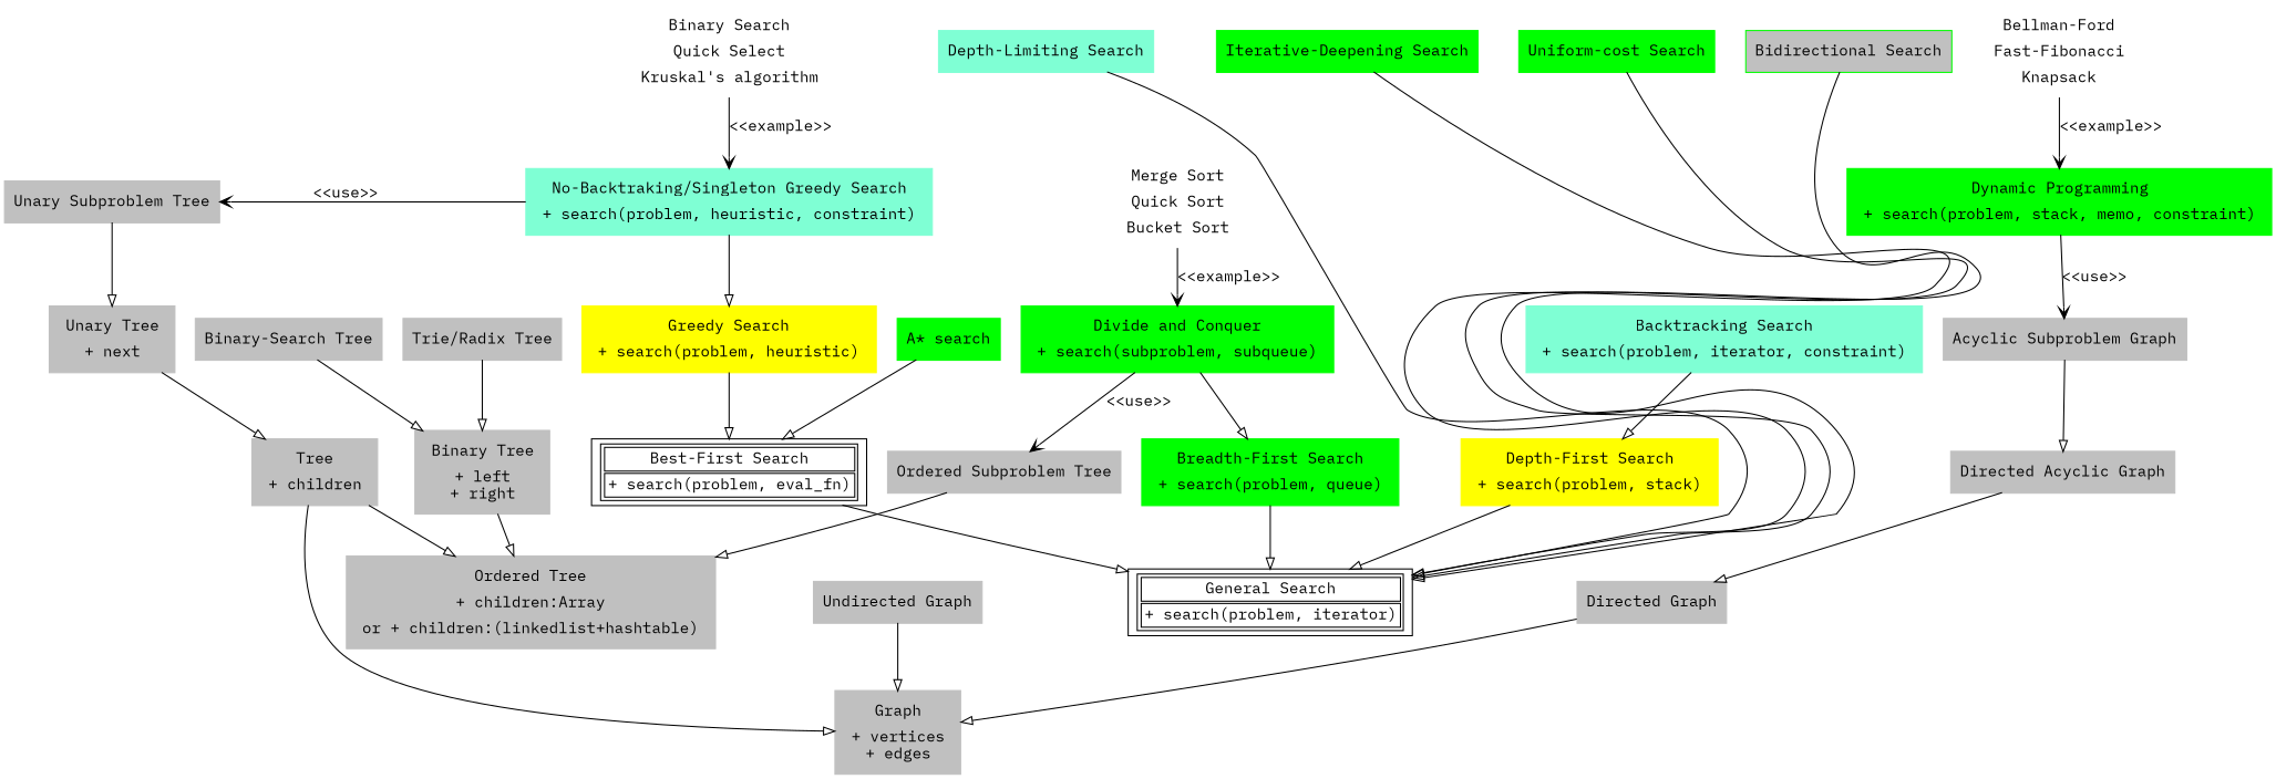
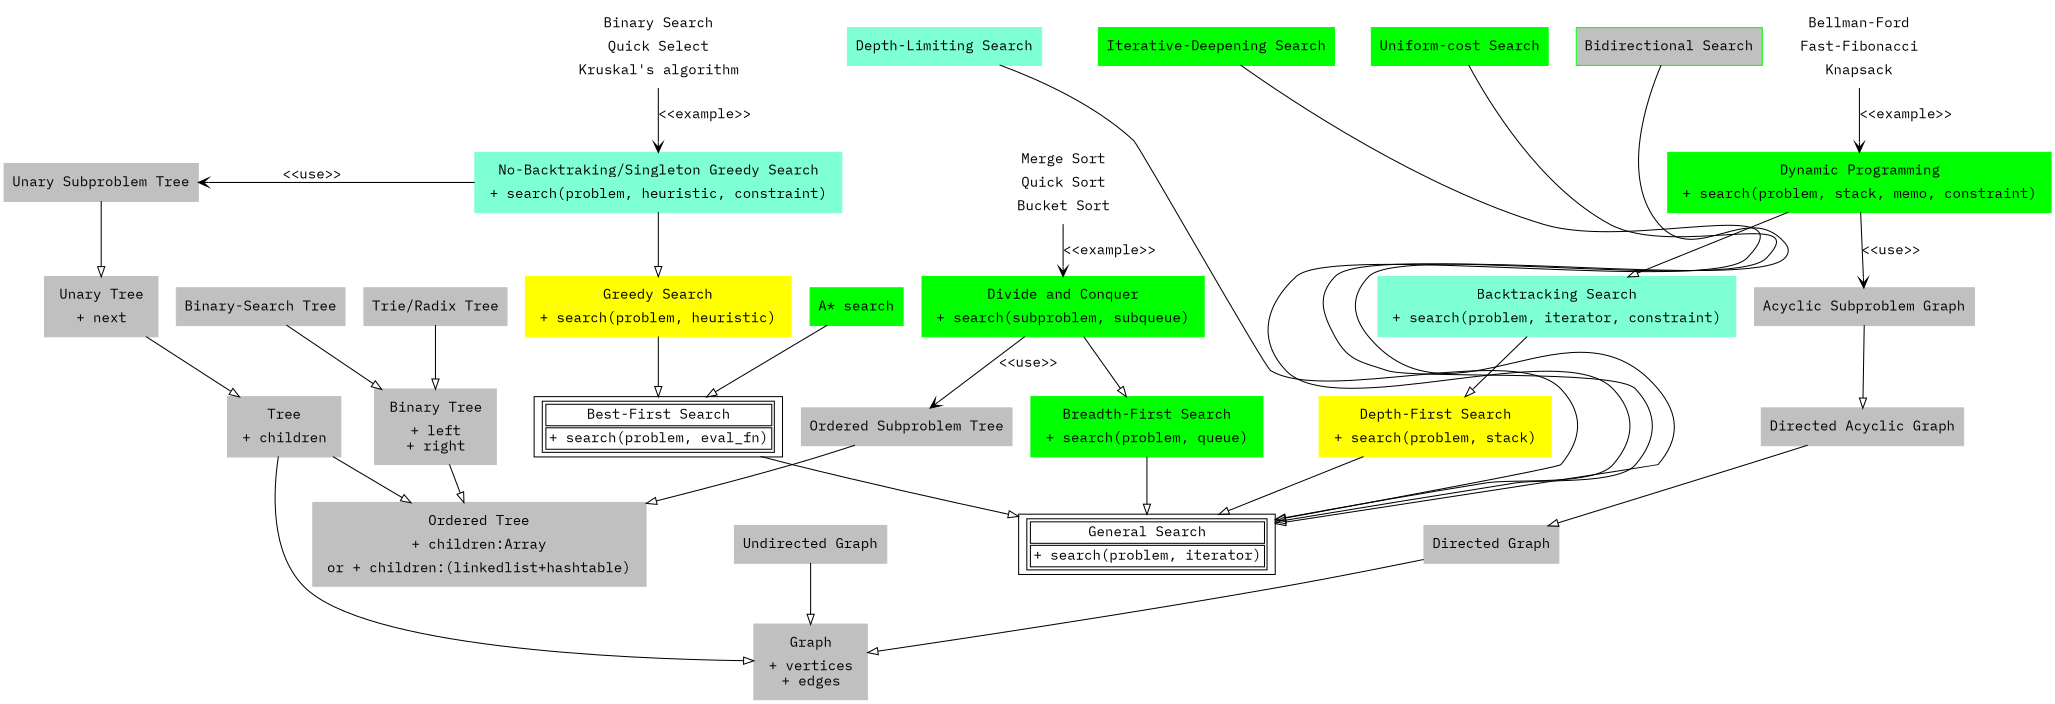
  digraph {
    fontname="IBM Plex Mono"
    fontsize=8
    node [color=grey fontname="IBM Plex Mono" shape=record style=filled]
    edge [arrowhead=empty fontname="IBM Plex Mono"]
    n1 [label=<<table><tr><td>Graph</td></tr><tr><td>+ vertices<br/>+ edges</td></tr></table>>]
    n2 [label=<<table><tr><td>Tree</td></tr><tr><td>+ children</td></tr></table>>]
    n3 [label=<<table><tr><td>Ordered Tree</td></tr><tr><td>+ children:Array</td></tr><tr><td>or + children:(linkedlist+hashtable)</td></tr></table>>]
    n4 [label="Binary-Search Tree"]
    n5 [label=<<table><tr><td>Binary Tree</td></tr><tr><td>+ left<br/>+ right</td></tr></table>>]
    n6 [label="Trie/Radix Tree"]
    n7 [label=<<table><tr><td>Unary Tree</td></tr><tr><td>+ next</td></tr></table>>]
    n8 [label="Unary Subproblem Tree"]
    n9 [label="Ordered Subproblem Tree"]
    n10 [label="Directed Graph"]
    n11 [label="Undirected Graph"]
    n12 [label="Directed Acyclic Graph"]
    n13 [label="Acyclic Subproblem Graph"]
    n14 [label=<<table><tr><td>General Search</td></tr><tr><td>+ search(problem, iterator)</td></tr></table>> color="" style=""]
    n15 [color=green label=<<table><tr><td>Breadth-First Search</td></tr><tr><td>+ search(problem, queue)</td></tr></table>>]
    n16 [color=green label=<<table><tr><td>Divide and Conquer</td></tr><tr><td>+ search(subproblem, subqueue)</td></tr></table>>]
    n17 [color=white label=<<table><tr><td>Merge Sort</td></tr><tr><td>Quick Sort</td></tr><tr><td>Bucket Sort</td></tr></table>>]
    n18 [color=yellow label=<<table><tr><td>Depth-First Search</td></tr><tr><td>+ search(problem, stack)</td></tr></table>>]
    n19 [color=aquamarine label=<<table><tr><td>Backtracking Search</td></tr><tr><td>+ search(problem, iterator, constraint)</td></tr></table>>]
    n20 [color=green label=<<table><tr><td>Dynamic Programming</td></tr><tr><td>+ search(problem, stack, memo, constraint)</td></tr></table>>]
    n21 [color=white label=<<table><tr><td>Bellman-Ford</td></tr><tr><td>Fast-Fibonacci</td></tr><tr><td>Knapsack</td></tr></table>>]
    n22 [color=aquamarine label="Depth-Limiting Search"]
    n23 [color=green label="Iterative-Deepening Search"]
    n24 [color=green label="Uniform-cost Search"]
    n25 [color=green fillcolor=grey label="Bidirectional Search"]
    n26 [label=<<table><tr><td>Best-First Search</td></tr><tr><td>+ search(problem, eval_fn)</td></tr></table>> color="" style=""]
    n27 [color=yellow label=<<table><tr><td>Greedy Search</td></tr><tr><td>+ search(problem, heuristic)</td></tr></table>>]
    n28 [color=aquamarine label=<<table><tr><td>No-Backtraking/Singleton Greedy Search</td></tr><tr><td>+ search(problem, heuristic, constraint)</td></tr></table>>]
    n29 [color=white label=<<table><tr><td>Binary Search</td></tr><tr><td>Quick Select</td></tr><tr><td>Kruskal's algorithm</td></tr></table>>]
    n30 [color=green label="A* search"]
    n2 -> n1
    n2 -> n3
    n4 -> n5
    n5 -> n3
    n6 -> n5
    n7 -> n2
    n8 -> n7
    n9 -> n3
    n10 -> n1
    n11 -> n1
    n12 -> n10
    n13 -> n12
    n15 -> n14
    n16 -> n9 [arrowhead=open label="<<use>>" shape=dashed]
    n16 -> n15
    n17 -> n16 [arrowhead=open label="<<example>>" shape=dashed]
    n18 -> n14
    n19 -> n18
    n20 -> n13 [arrowhead=open label="<<use>>" shape=dashed]
+   n20 -> n19
    n21 -> n20 [arrowhead=open label="<<example>>" shape=dashed]
    n22 -> n14 [constraint=false]
    n23 -> n14 [constraint=false]
    n24 -> n14 [constraint=false]
    n25 -> n14 [constraint=false]
    n26 -> n14
    n27 -> n26
    n28 -> n8 [arrowhead=open constraint=false label="<<use>>" shape=dashed]
    n28 -> n27
    n29 -> n28 [arrowhead=open label="<<example>>" shape=dashed]
    n30 -> n26
  }
